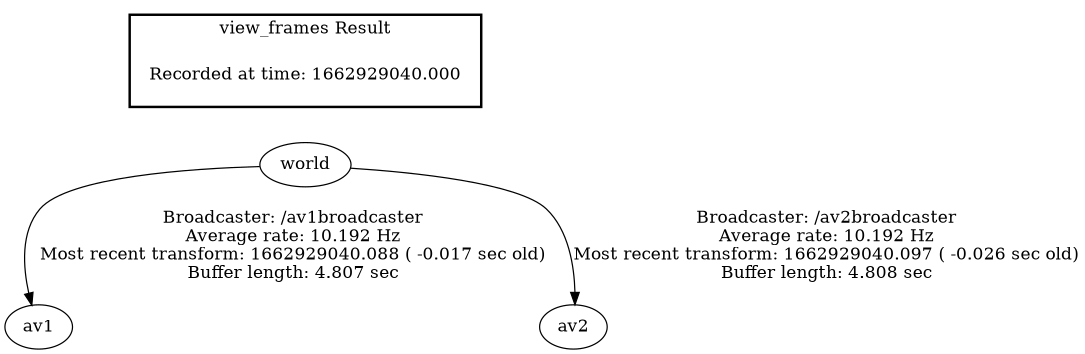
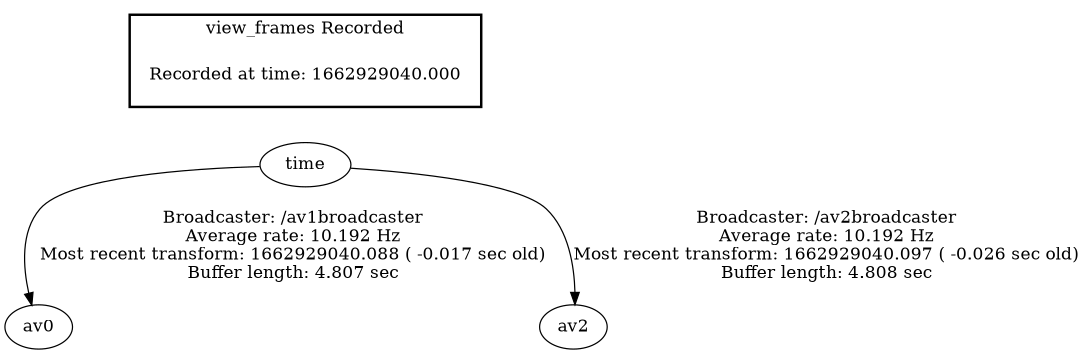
  digraph {
    n1 [label="Recorded at time: 1662929040.000" shape=plaintext]
-   world
-   av1
+   world [label=time]
+   av1 [label=av0]
    av2
    subgraph cluster_1 {
      color=black
-     label="view_frames Result"
+     label="view_frames Recorded"
      style=bold
      n1
    }
    n1 -> world [style=invis]
    world -> av1 [label="Broadcaster: /av1broadcaster\nAverage rate: 10.192 Hz\nMost recent transform: 1662929040.088 ( -0.017 sec old)\nBuffer length: 4.807 sec\n"]
    world -> av2 [label="Broadcaster: /av2broadcaster\nAverage rate: 10.192 Hz\nMost recent transform: 1662929040.097 ( -0.026 sec old)\nBuffer length: 4.808 sec\n"]
  }
